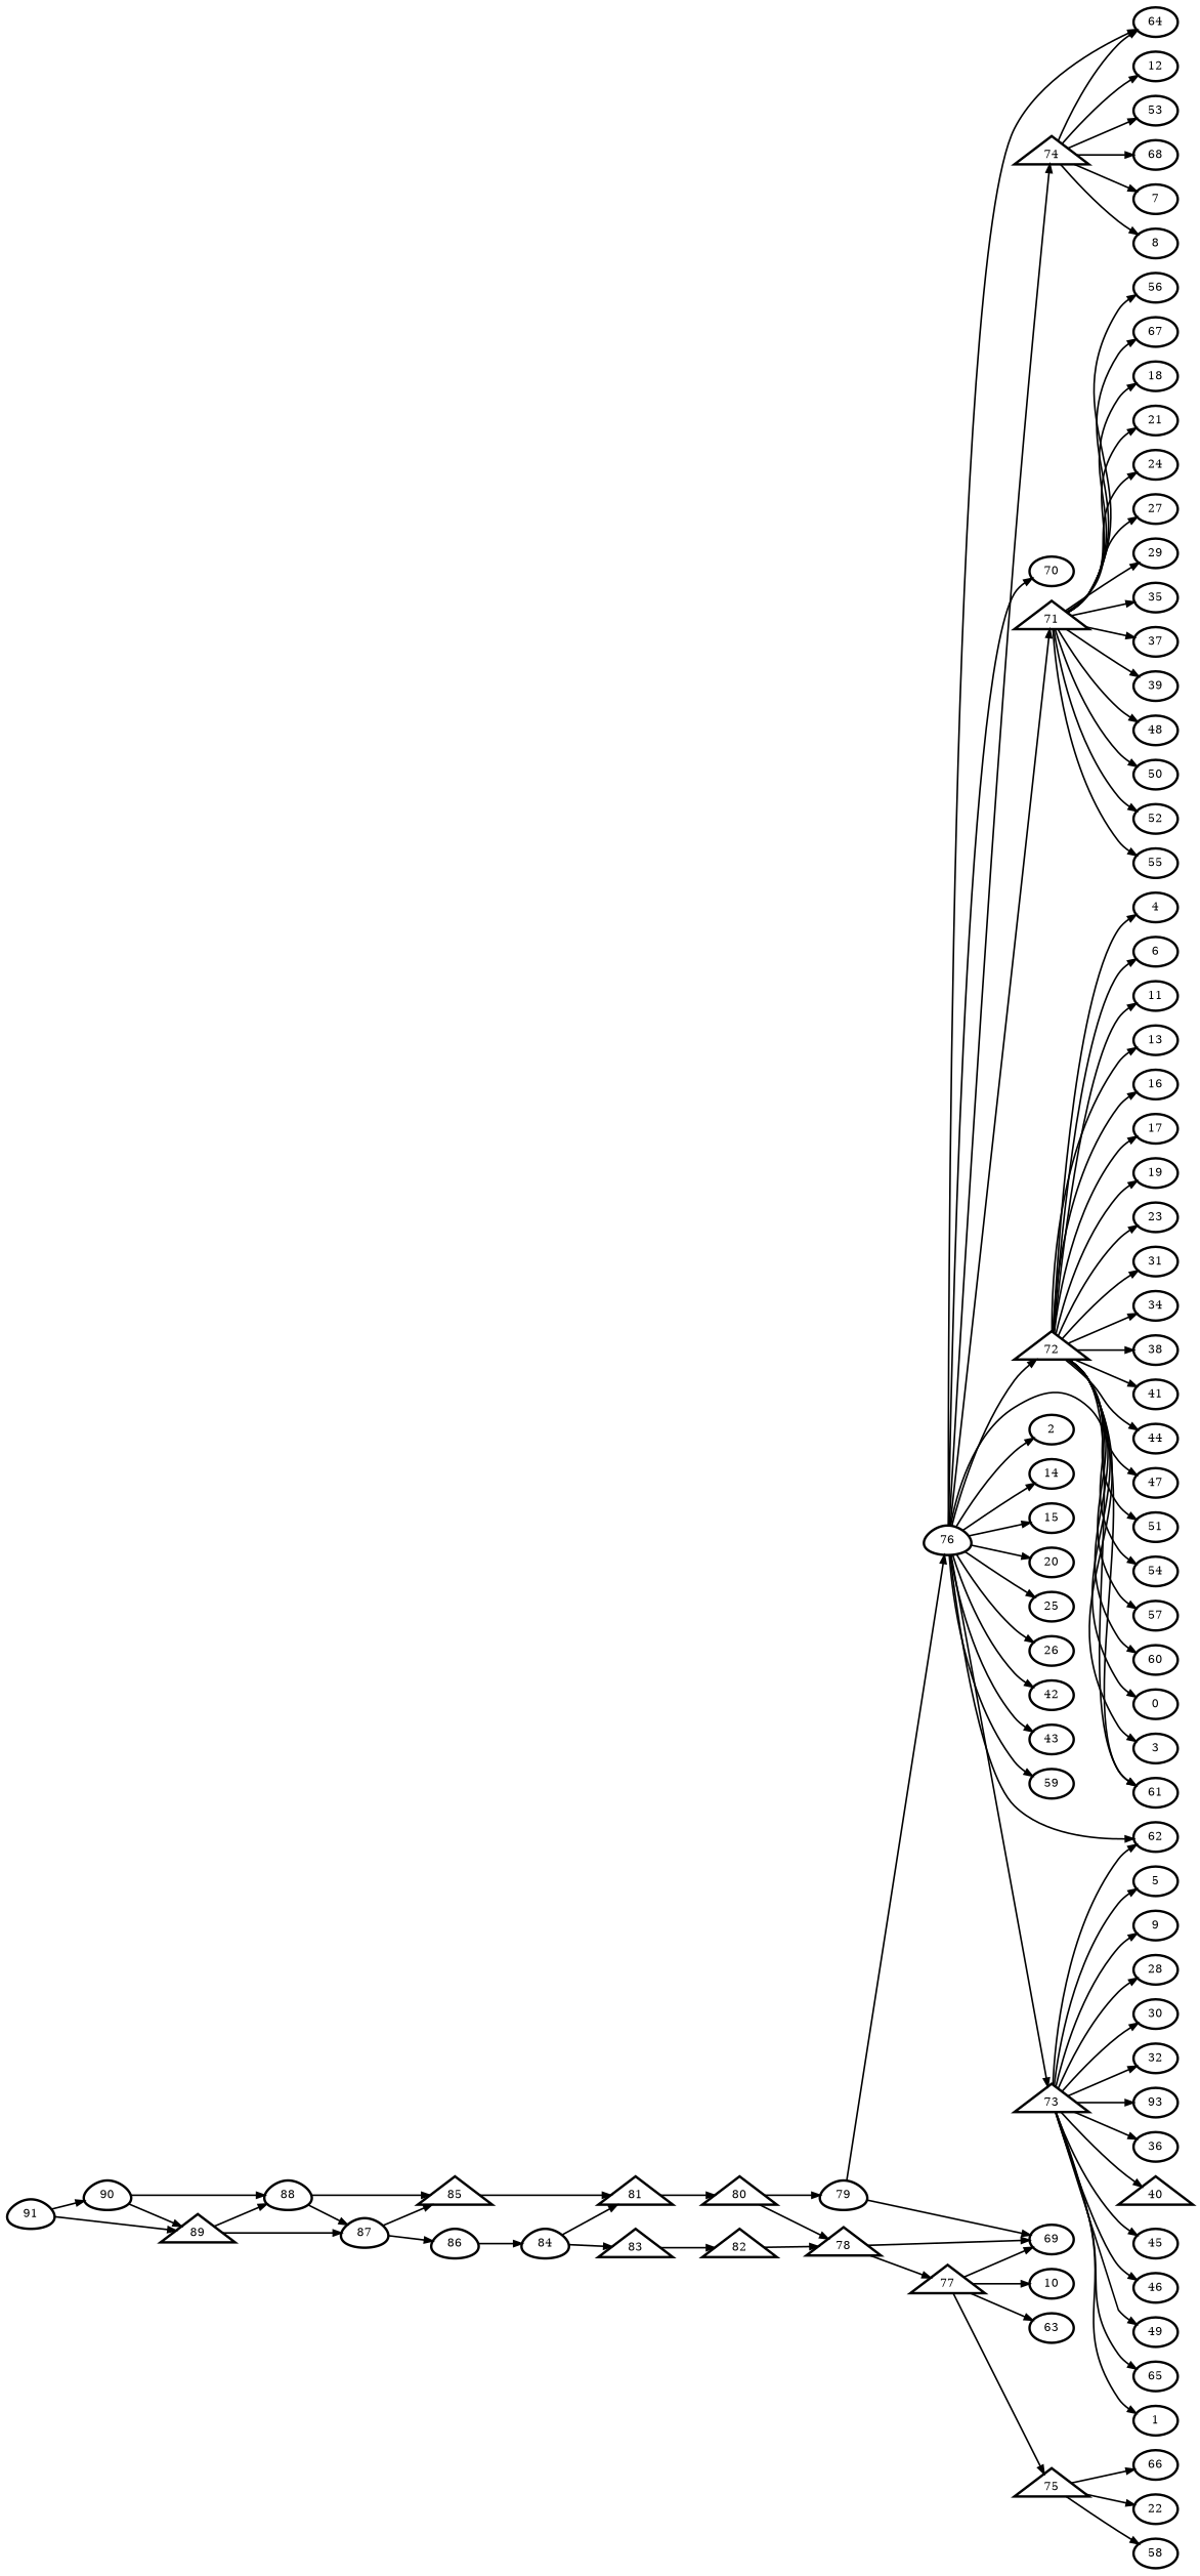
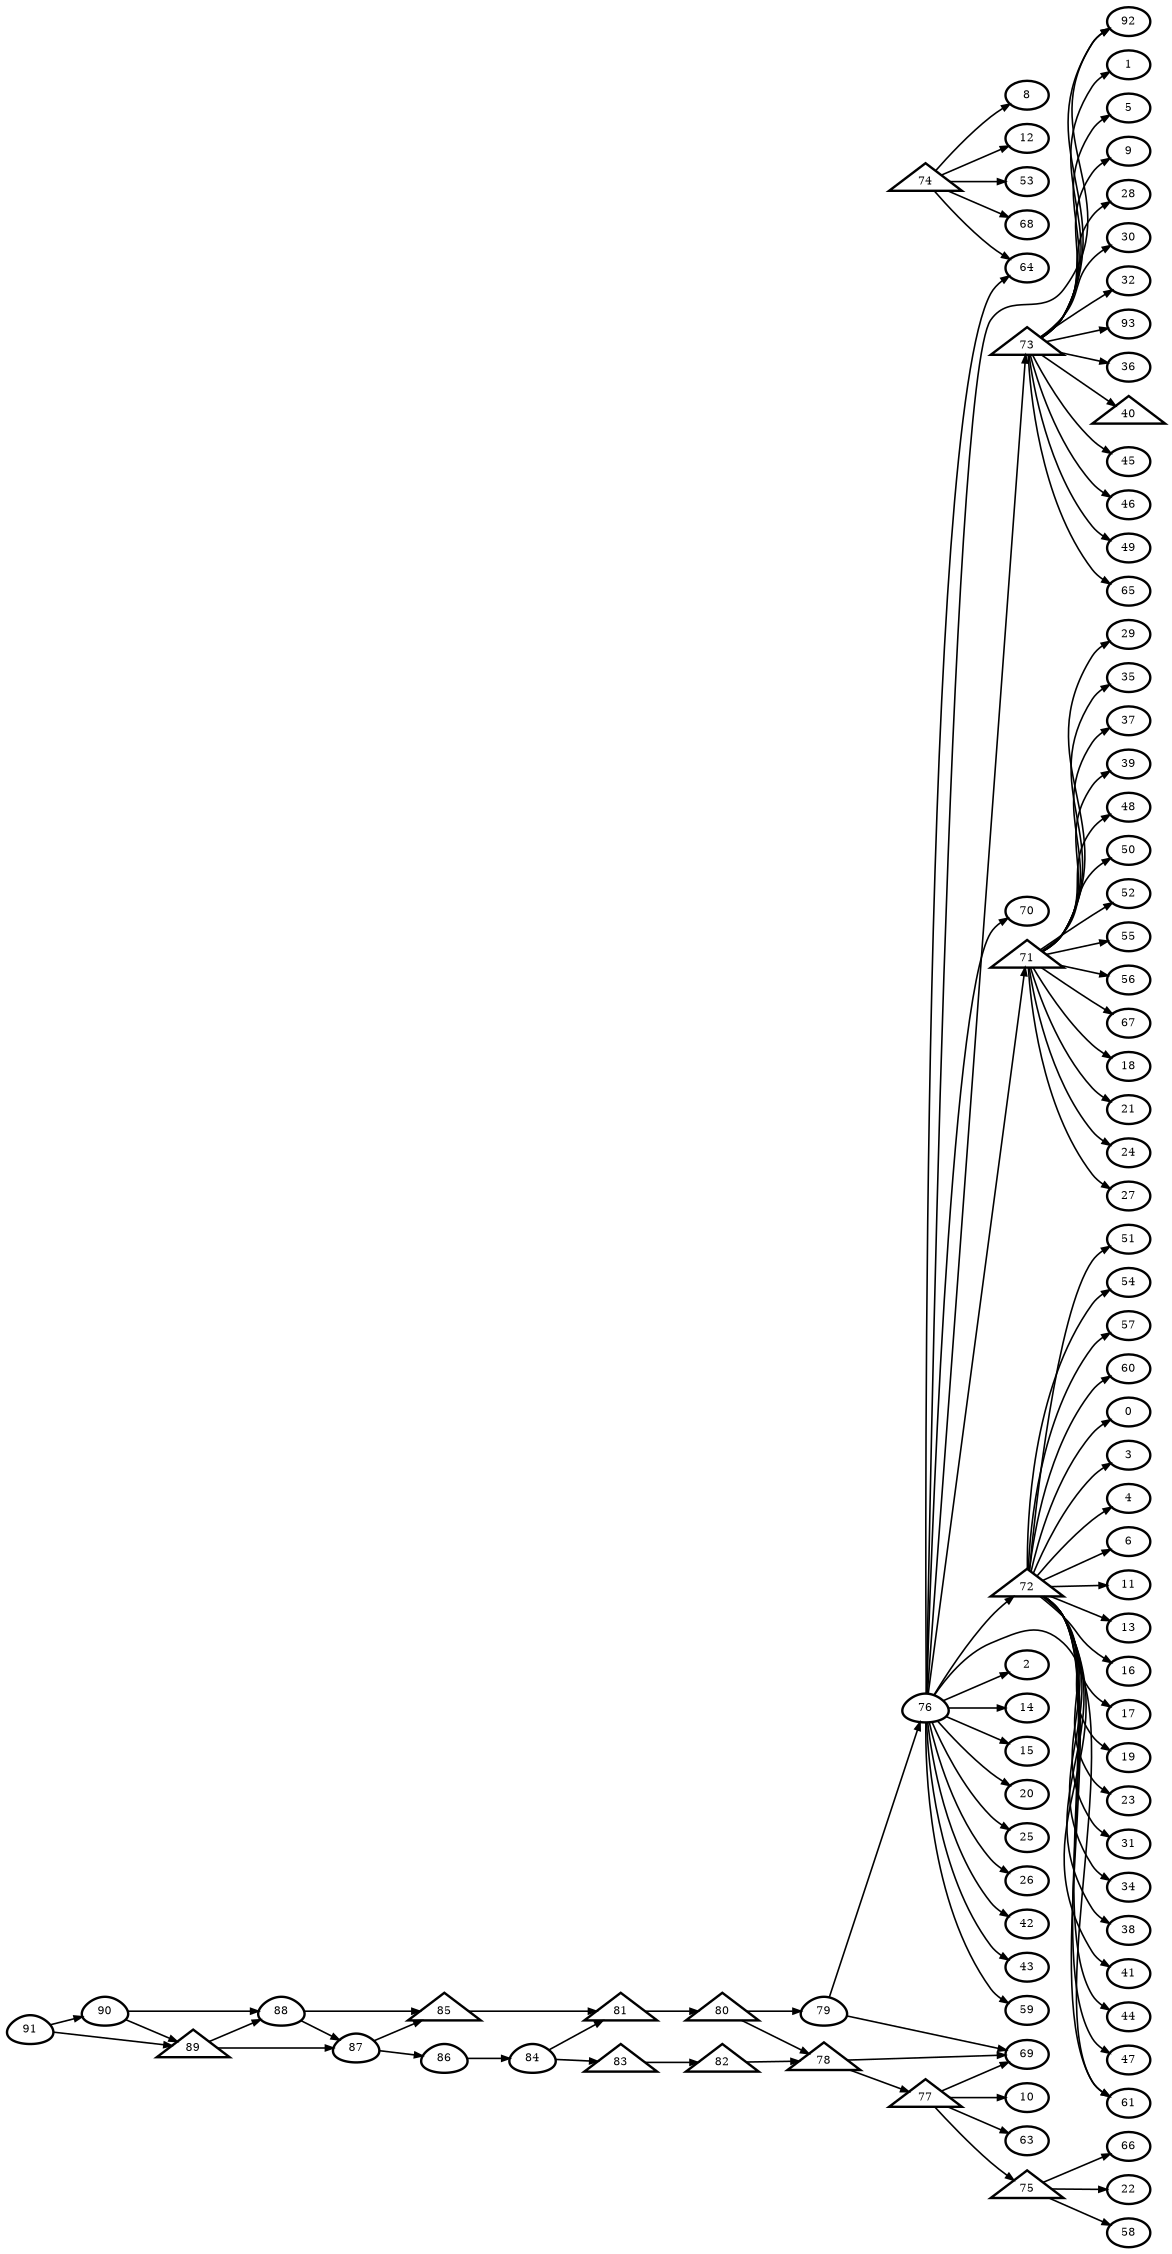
  digraph {
    rankdir=LR
    node [penwidth=3]
    edge [penwidth=2]
    n1 [label=0]
    n2 [label=1]
    n3 [label=2]
    n4 [label=3]
    n5 [label=4]
    n6 [label=5]
    n7 [label=6]
-   n8 [label=7]
    n9 [label=8]
    n10 [label=9]
    n11 [label=10]
    n12 [label=11]
    n13 [label=12]
    n14 [label=13]
    n15 [label=14]
    n16 [label=15]
    n17 [label=16]
    n18 [label=17]
    n19 [label=18]
    n20 [label=19]
    n21 [label=20]
    n22 [label=21]
    n23 [label=22]
    n24 [label=23]
    n25 [label=24]
    n26 [label=25]
    n27 [label=26]
    n28 [label=27]
    n29 [label=28]
    n30 [label=29]
    n31 [label=30]
    n32 [label=31]
    n33 [label=32]
    n34 [label=93]
    n35 [label=34]
    n36 [label=35]
    n37 [label=36]
    n38 [label=37]
    n39 [label=38]
    n40 [label=39]
    n41 [label=40 shape=triangle]
    n42 [label=41]
    n43 [label=42]
    n44 [label=43]
    n45 [label=44]
    n46 [label=45]
    n47 [label=46]
    n48 [label=47]
    n49 [label=48]
    n50 [label=49]
    n51 [label=50]
    n52 [label=51]
    n53 [label=52]
    n54 [label=53]
    n55 [label=54]
    n56 [label=55]
    n57 [label=56]
    n58 [label=57]
    n59 [label=58]
    n60 [label=59]
    n61 [label=60]
    n62 [label=61]
-   n63 [label=62]
+   n63 [label=92]
    n64 [label=63]
    n65 [label=64]
    n66 [label=65]
    n67 [label=66]
    n68 [label=67]
    n69 [label=68]
    n70 [label=69]
    n71 [label=70]
    n72 [label=76 shape=egg]
    n73 [label=71 shape=triangle]
    n74 [label=72 shape=triangle]
    n75 [label=73 shape=triangle]
    n76 [label=74 shape=triangle]
    n77 [label=79 shape=egg]
    n78 [label=84 shape=egg]
    n79 [label=81 shape=triangle]
    n80 [label=83 shape=triangle]
    n81 [label=80 shape=triangle]
    n82 [label=82 shape=triangle]
    n83 [label=86 shape=egg]
    n84 [label=87 shape=egg]
    n85 [label=85 shape=triangle]
    n86 [label=88 shape=egg]
    n87 [label=90 shape=egg]
    n88 [label=89 shape=triangle]
    n89 [label=75 shape=triangle]
    n90 [label=77 shape=triangle]
    n91 [label=78 shape=triangle]
    n92 [label=91 shape=egg]
    n72 -> n3
    n72 -> n15
    n72 -> n16
    n72 -> n21
    n72 -> n26
    n72 -> n27
    n72 -> n43
    n72 -> n44
    n72 -> n60
    n72 -> n62
    n72 -> n63
    n72 -> n65
    n72 -> n71
    n72 -> n73
    n72 -> n74
    n72 -> n75
-   n72 -> n76
    n73 -> n19
    n73 -> n22
    n73 -> n25
    n73 -> n28
    n73 -> n30
    n73 -> n36
    n73 -> n38
    n73 -> n40
    n73 -> n49
    n73 -> n51
    n73 -> n53
    n73 -> n56
    n73 -> n57
    n73 -> n68
    n74 -> n1
    n74 -> n4
    n74 -> n5
    n74 -> n7
    n74 -> n12
    n74 -> n14
    n74 -> n17
    n74 -> n18
    n74 -> n20
    n74 -> n24
    n74 -> n32
    n74 -> n35
    n74 -> n39
    n74 -> n42
    n74 -> n45
    n74 -> n48
    n74 -> n52
    n74 -> n55
    n74 -> n58
    n74 -> n61
    n74 -> n62
    n75 -> n2
    n75 -> n6
    n75 -> n10
    n75 -> n29
    n75 -> n31
    n75 -> n33
    n75 -> n34
    n75 -> n37
    n75 -> n41
    n75 -> n46
    n75 -> n47
    n75 -> n50
    n75 -> n63
    n75 -> n66
-   n76 -> n8
    n76 -> n9
    n76 -> n13
    n76 -> n54
    n76 -> n65
    n76 -> n69
    n77 -> n70
    n77 -> n72
    n78 -> n79
    n78 -> n80
    n79 -> n81
    n80 -> n82
    n81 -> n77
    n81 -> n91
    n82 -> n91
    n83 -> n78
    n84 -> n83
    n84 -> n85
    n85 -> n79
    n86 -> n84
    n86 -> n85
    n87 -> n86
    n87 -> n88
    n88 -> n84
    n88 -> n86
    n89 -> n23
    n89 -> n59
    n89 -> n67
    n90 -> n11
    n90 -> n64
    n90 -> n70
    n90 -> n89
    n91 -> n70
    n91 -> n90
    n92 -> n87
    n92 -> n88
  }
